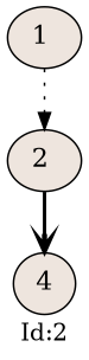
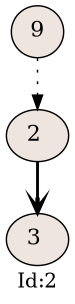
  digraph {
    label="Id:2"
    rankdir=TB
    node [fillcolor=seashell2 fontsize=15 shape=oval style=filled]
-   n1 [label="1 " width=0.5]
+   n1 [label=9 width=0.5]
    n2 [label="2 " width=0.5]
-   n3 [label=4 width=0.5]
+   n3 [label="3 " width=0.5]
    n1 -> n2 [arrowhead=normal style=dotted]
    n2 -> n3 [arrowhead=vee style=bold]
  }
